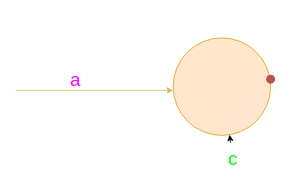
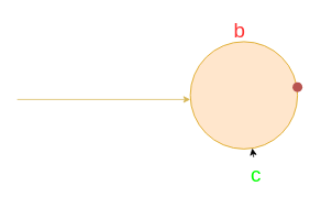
  <mxCell id="0" />
  <mxCell id="1" parent="0" />
  <mxCell id="2" value="" style="ellipse;whiteSpace=wrap;html=1;aspect=fixed;fillColor=#ffe6cc;strokeColor=#d79b00;" vertex="1" parent="1"><mxGeometry x="230" y="50" width="130" height="130" as="geometry" /></mxCell>
  <mxCell id="3" value="" style="endArrow=classic;html=1;fillColor=#fff2cc;strokeColor=#d6b656;" edge="1" parent="1"><mxGeometry width="50" height="50" relative="1" as="geometry"><mxPoint x="20" y="120" as="sourcePoint" /><mxPoint x="230" y="120" as="targetPoint" /></mxGeometry></mxCell>
  <mxCell id="4" value="" style="shape=waypoint;sketch=0;fillStyle=solid;size=6;pointerEvents=1;points=[];fillColor=#f8cecc;resizable=0;rotatable=0;perimeter=centerPerimeter;snapToPoint=1;strokeColor=#b85450;strokeWidth=4;" vertex="1" parent="1"><mxGeometry x="340" y="85" width="40" height="40" as="geometry" /></mxCell>
- <mxCell id="5" value="a" style="text;html=1;strokeColor=none;fillColor=none;align=center;verticalAlign=middle;whiteSpace=wrap;rounded=0;fontColor=#FF00FF;fontSize=25;" vertex="1" parent="1"><mxGeometry x="70" y="90" width="60" height="30" as="geometry" /></mxCell>
+ <mxCell id="6" value="b" style="text;html=1;strokeColor=none;fillColor=none;align=center;verticalAlign=middle;whiteSpace=wrap;rounded=0;fontColor=#FF3333;fontSize=25;" vertex="1" parent="1"><mxGeometry x="260" y="20" width="60" height="30" as="geometry" /></mxCell>
  <mxCell id="7" value="" style="edgeStyle=none;html=1;fontColor=#66FF66;" edge="1" parent="1" source="8" target="2"><mxGeometry relative="1" as="geometry" /></mxCell>
  <mxCell id="8" value="c" style="text;html=1;strokeColor=none;fillColor=none;align=center;verticalAlign=middle;whiteSpace=wrap;rounded=0;fontColor=#00FF00;fontSize=25;" vertex="1" parent="1"><mxGeometry x="290" y="190" width="40" height="40" as="geometry" /></mxCell>
